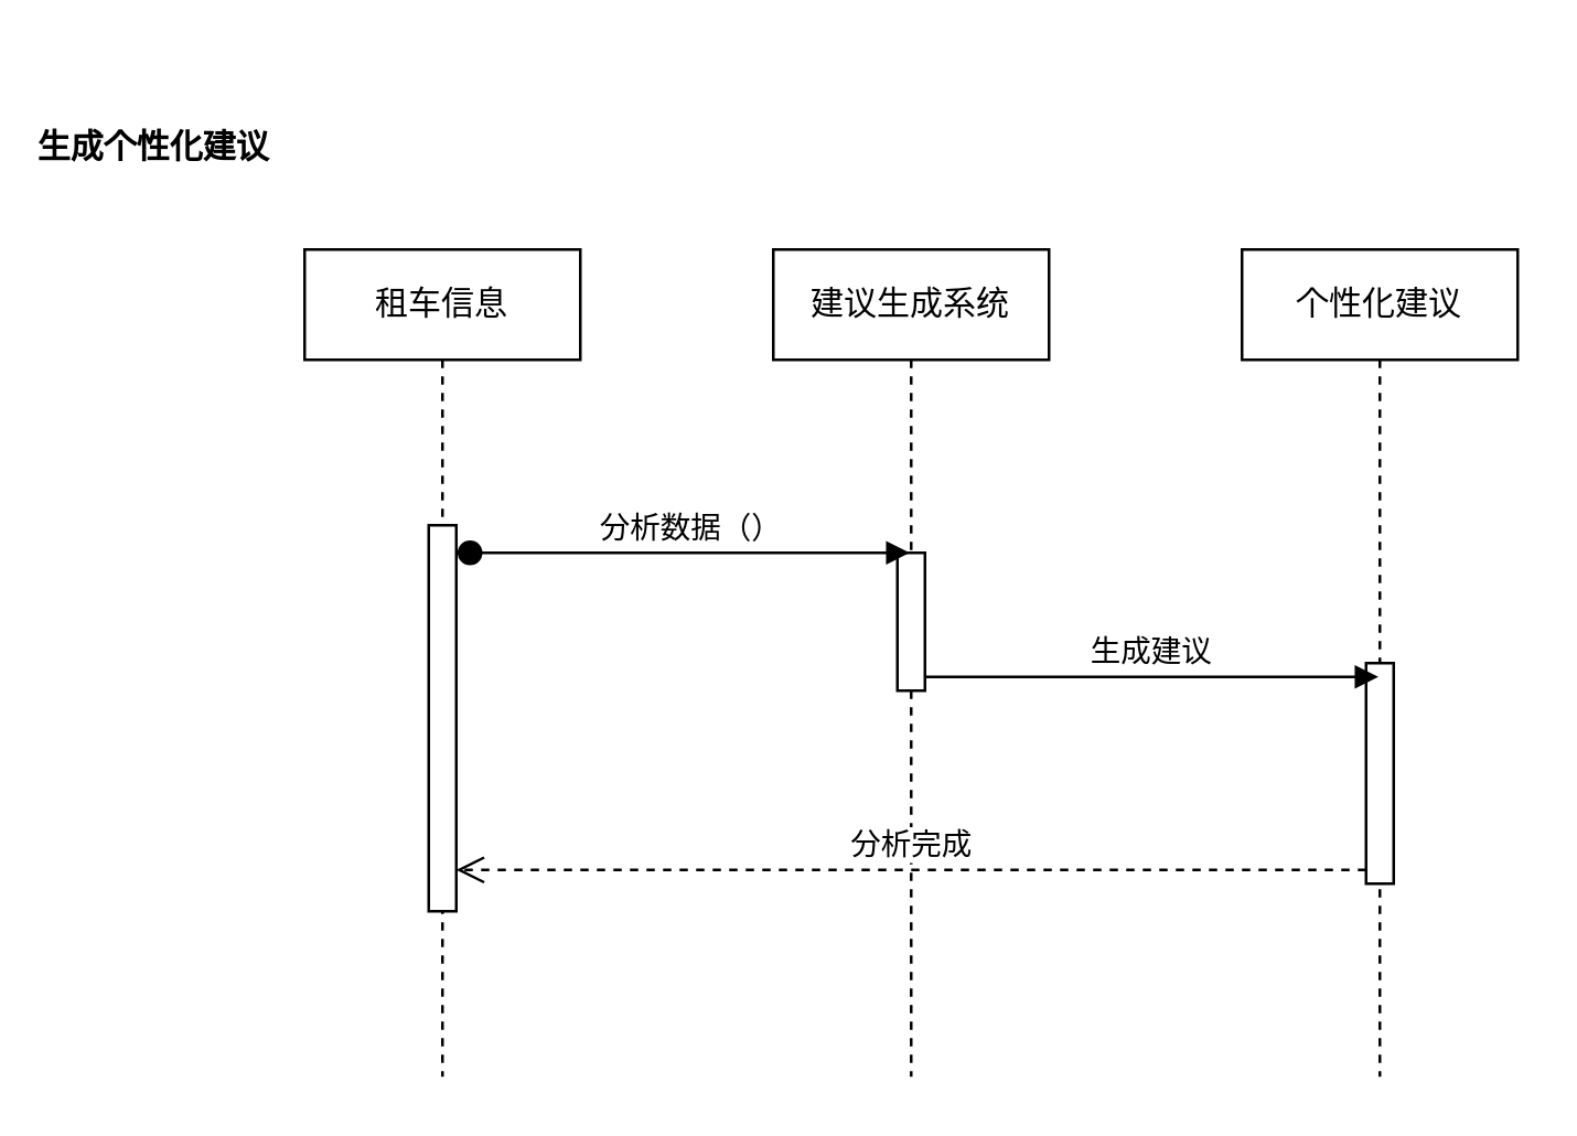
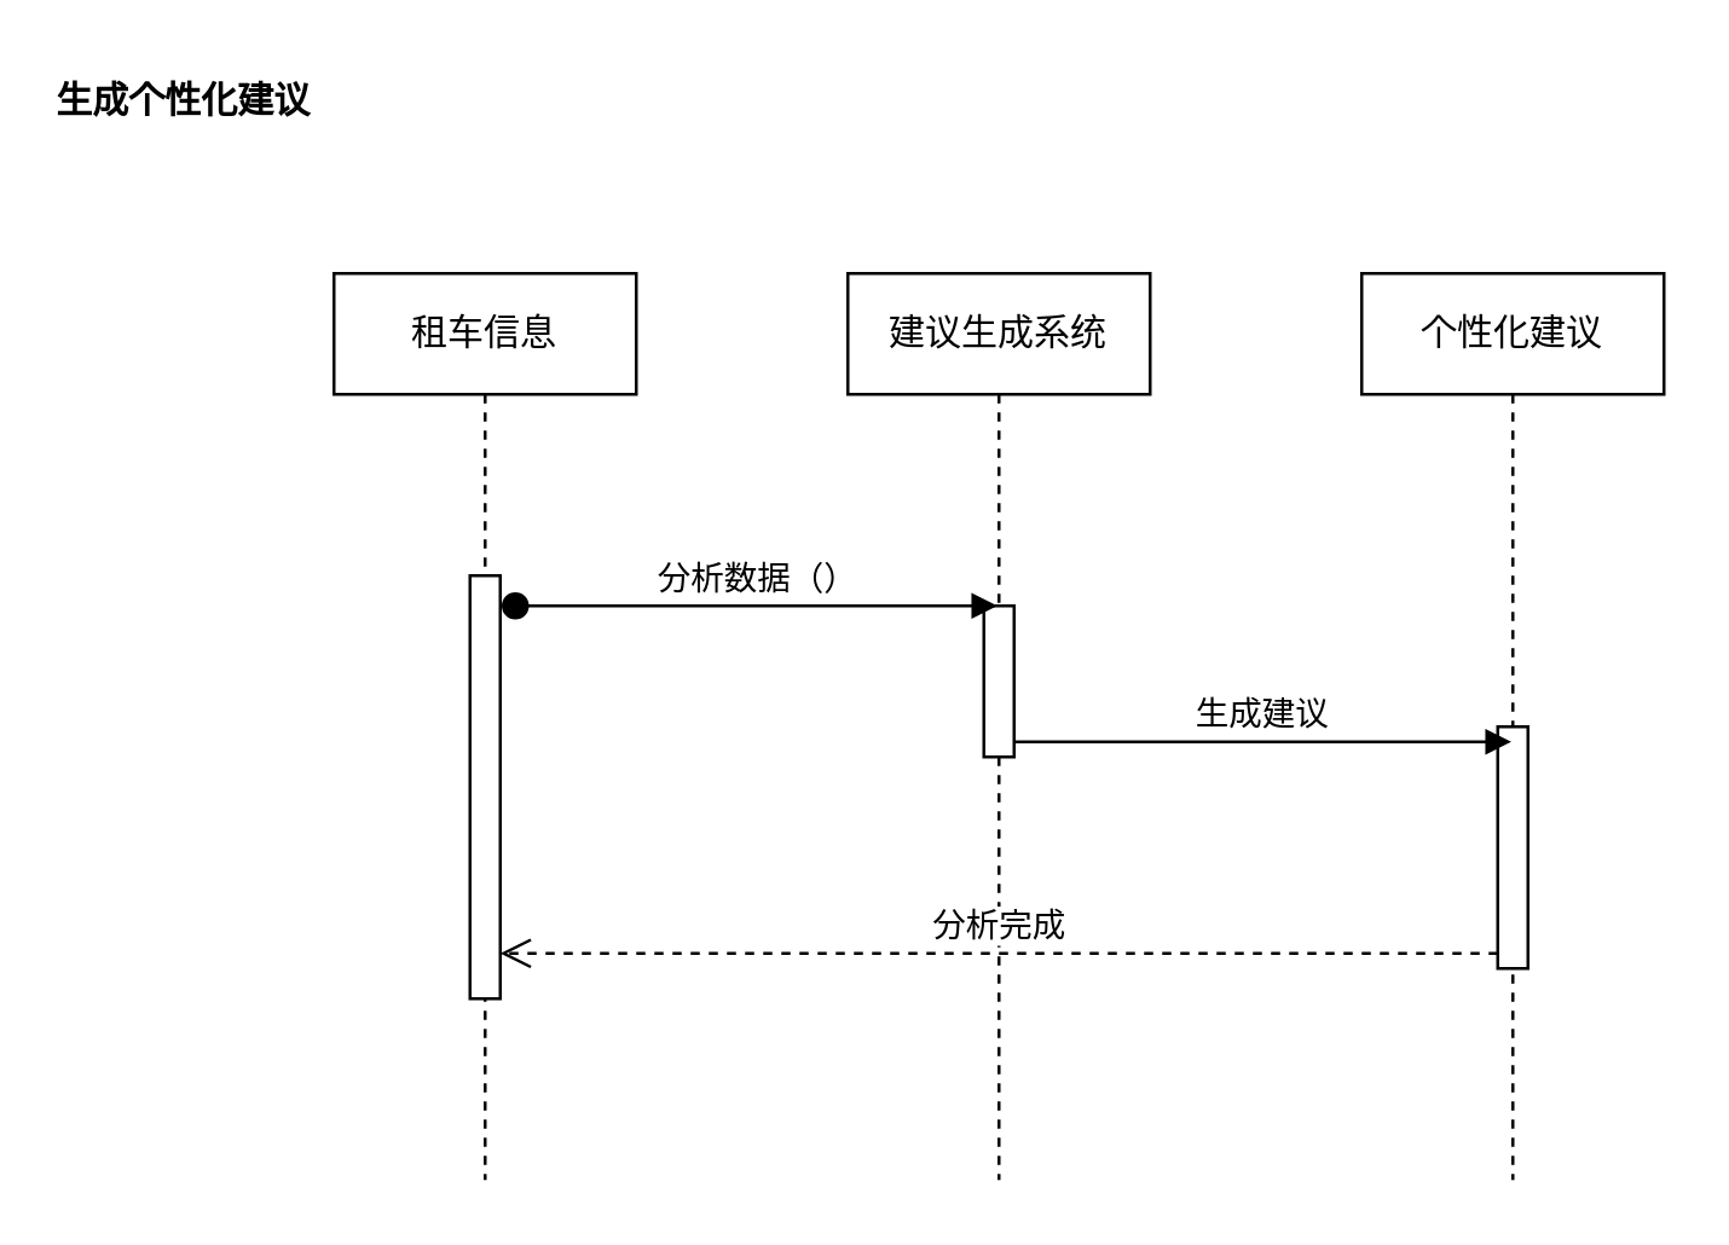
  <mxCell id="0" />
  <mxCell id="1" parent="0" />
  <mxCell id="2" value="租车信息" style="shape=umlLifeline;perimeter=lifelinePerimeter;whiteSpace=wrap;html=1;container=1;dropTarget=0;collapsible=0;recursiveResize=0;outlineConnect=0;portConstraint=eastwest;newEdgeStyle={&quot;curved&quot;:0,&quot;rounded&quot;:0};" parent="1" vertex="1"><mxGeometry x="110" y="90" width="100" height="300" as="geometry" /></mxCell>
  <mxCell id="3" value="" style="html=1;points=[[0,0,0,0,5],[0,1,0,0,-5],[1,0,0,0,5],[1,1,0,0,-5]];perimeter=orthogonalPerimeter;outlineConnect=0;targetShapes=umlLifeline;portConstraint=eastwest;newEdgeStyle={&quot;curved&quot;:0,&quot;rounded&quot;:0};" vertex="1" parent="2"><mxGeometry x="45" y="100" width="10" height="140" as="geometry" /></mxCell>
- <mxCell id="4" value="生成个性化建议" style="text;align=center;fontStyle=1;verticalAlign=middle;spacingLeft=3;spacingRight=3;strokeColor=none;rotatable=0;points=[[0,0.5],[1,0.5]];portConstraint=eastwest;html=1;" parent="1" vertex="1"><mxGeometry x="15" y="40" width="80" height="26" as="geometry" /></mxCell>
+ <mxCell id="4" value="生成个性化建议" style="text;align=center;fontStyle=1;verticalAlign=middle;spacingLeft=3;spacingRight=3;strokeColor=none;rotatable=0;points=[[0,0.5],[1,0.5]];portConstraint=eastwest;html=1;" parent="1" vertex="1"><mxGeometry x="20" y="20" width="80" height="26" as="geometry" /></mxCell>
  <mxCell id="5" value="建议生成系统" style="shape=umlLifeline;perimeter=lifelinePerimeter;whiteSpace=wrap;html=1;container=1;dropTarget=0;collapsible=0;recursiveResize=0;outlineConnect=0;portConstraint=eastwest;newEdgeStyle={&quot;curved&quot;:0,&quot;rounded&quot;:0};" parent="1" vertex="1"><mxGeometry x="280" y="90" width="100" height="300" as="geometry" /></mxCell>
  <mxCell id="6" value="" style="html=1;points=[[0,0,0,0,5],[0,1,0,0,-5],[1,0,0,0,5],[1,1,0,0,-5]];perimeter=orthogonalPerimeter;outlineConnect=0;targetShapes=umlLifeline;portConstraint=eastwest;newEdgeStyle={&quot;curved&quot;:0,&quot;rounded&quot;:0};" vertex="1" parent="5"><mxGeometry x="45" y="110" width="10" height="50" as="geometry" /></mxCell>
  <mxCell id="7" value="个性化建议" style="shape=umlLifeline;perimeter=lifelinePerimeter;whiteSpace=wrap;html=1;container=1;dropTarget=0;collapsible=0;recursiveResize=0;outlineConnect=0;portConstraint=eastwest;newEdgeStyle={&quot;curved&quot;:0,&quot;rounded&quot;:0};" vertex="1" parent="1"><mxGeometry x="450" y="90" width="100" height="300" as="geometry" /></mxCell>
  <mxCell id="8" value="" style="html=1;points=[[0,0,0,0,5],[0,1,0,0,-5],[1,0,0,0,5],[1,1,0,0,-5]];perimeter=orthogonalPerimeter;outlineConnect=0;targetShapes=umlLifeline;portConstraint=eastwest;newEdgeStyle={&quot;curved&quot;:0,&quot;rounded&quot;:0};" vertex="1" parent="7"><mxGeometry x="45" y="150" width="10" height="80" as="geometry" /></mxCell>
  <mxCell id="9" value="分析数据（）" style="html=1;verticalAlign=bottom;startArrow=oval;startFill=1;endArrow=block;startSize=8;curved=0;rounded=0;" edge="1" parent="1" target="5"><mxGeometry width="60" relative="1" as="geometry"><mxPoint x="170" y="200" as="sourcePoint" /><mxPoint x="230" y="200" as="targetPoint" /></mxGeometry></mxCell>
  <mxCell id="10" value="生成建议" style="html=1;verticalAlign=bottom;endArrow=block;curved=0;rounded=0;exitX=1;exitY=1;exitDx=0;exitDy=-5;exitPerimeter=0;" edge="1" target="7" parent="1" source="6"><mxGeometry relative="1" as="geometry"><mxPoint x="425" y="225" as="sourcePoint" /></mxGeometry></mxCell>
  <mxCell id="11" value="分析完成" style="html=1;verticalAlign=bottom;endArrow=open;dashed=1;endSize=8;curved=0;rounded=0;exitX=0;exitY=1;exitDx=0;exitDy=-5;" edge="1" source="8" parent="1" target="3"><mxGeometry relative="1" as="geometry"><mxPoint x="425" y="295" as="targetPoint" /></mxGeometry></mxCell>
